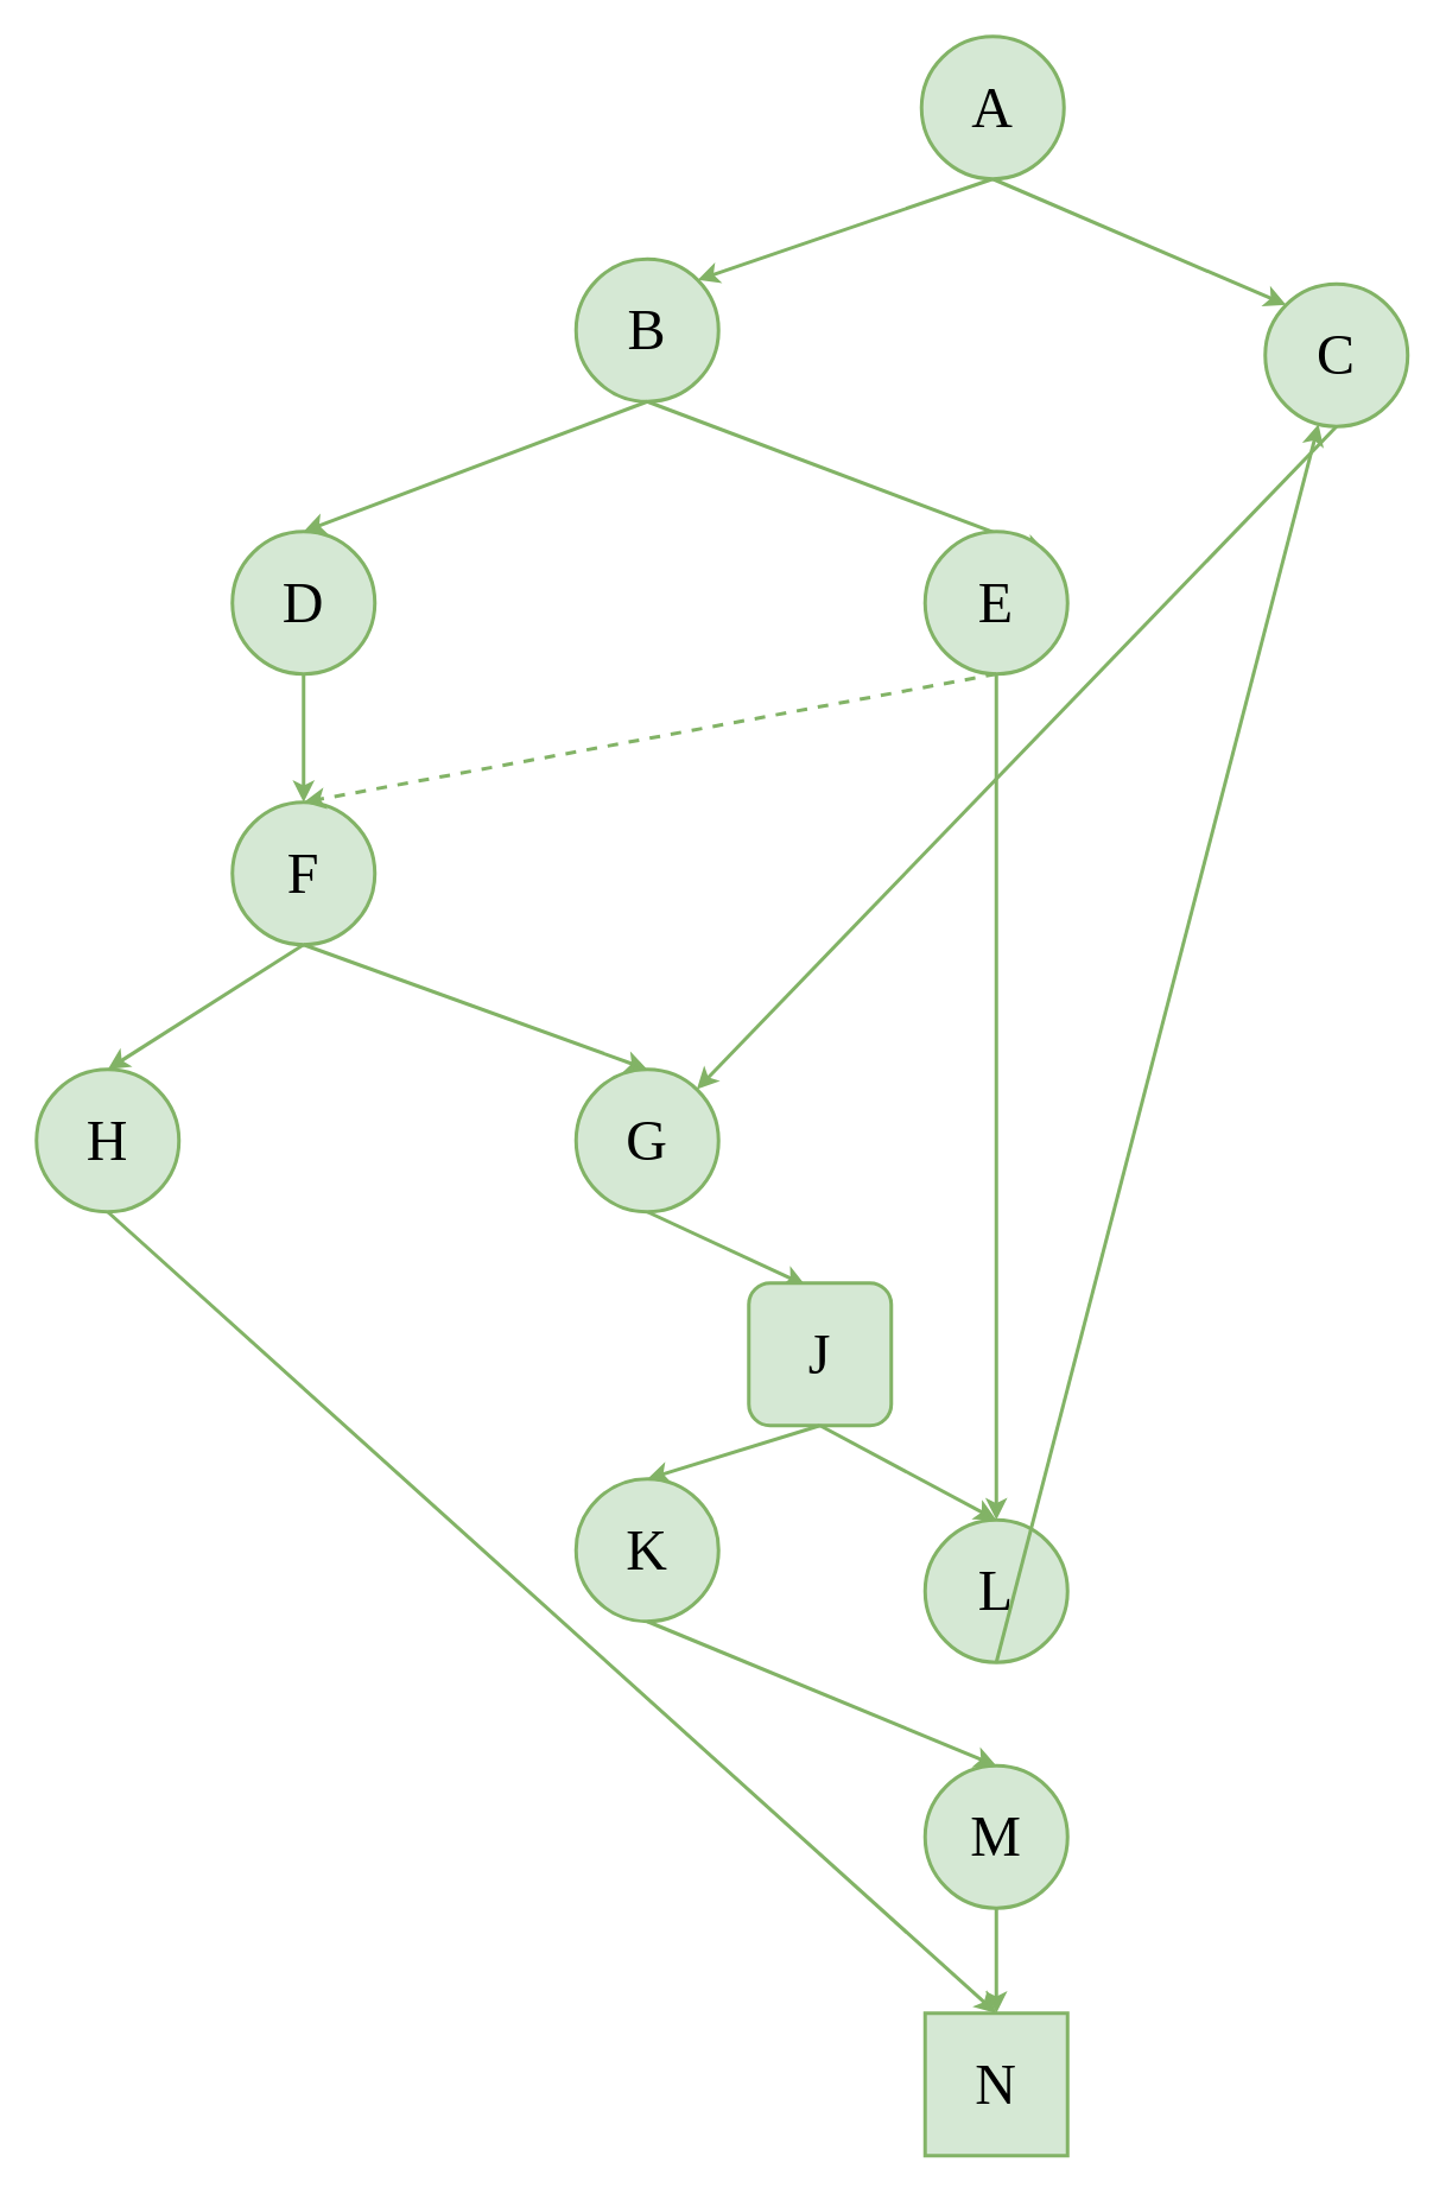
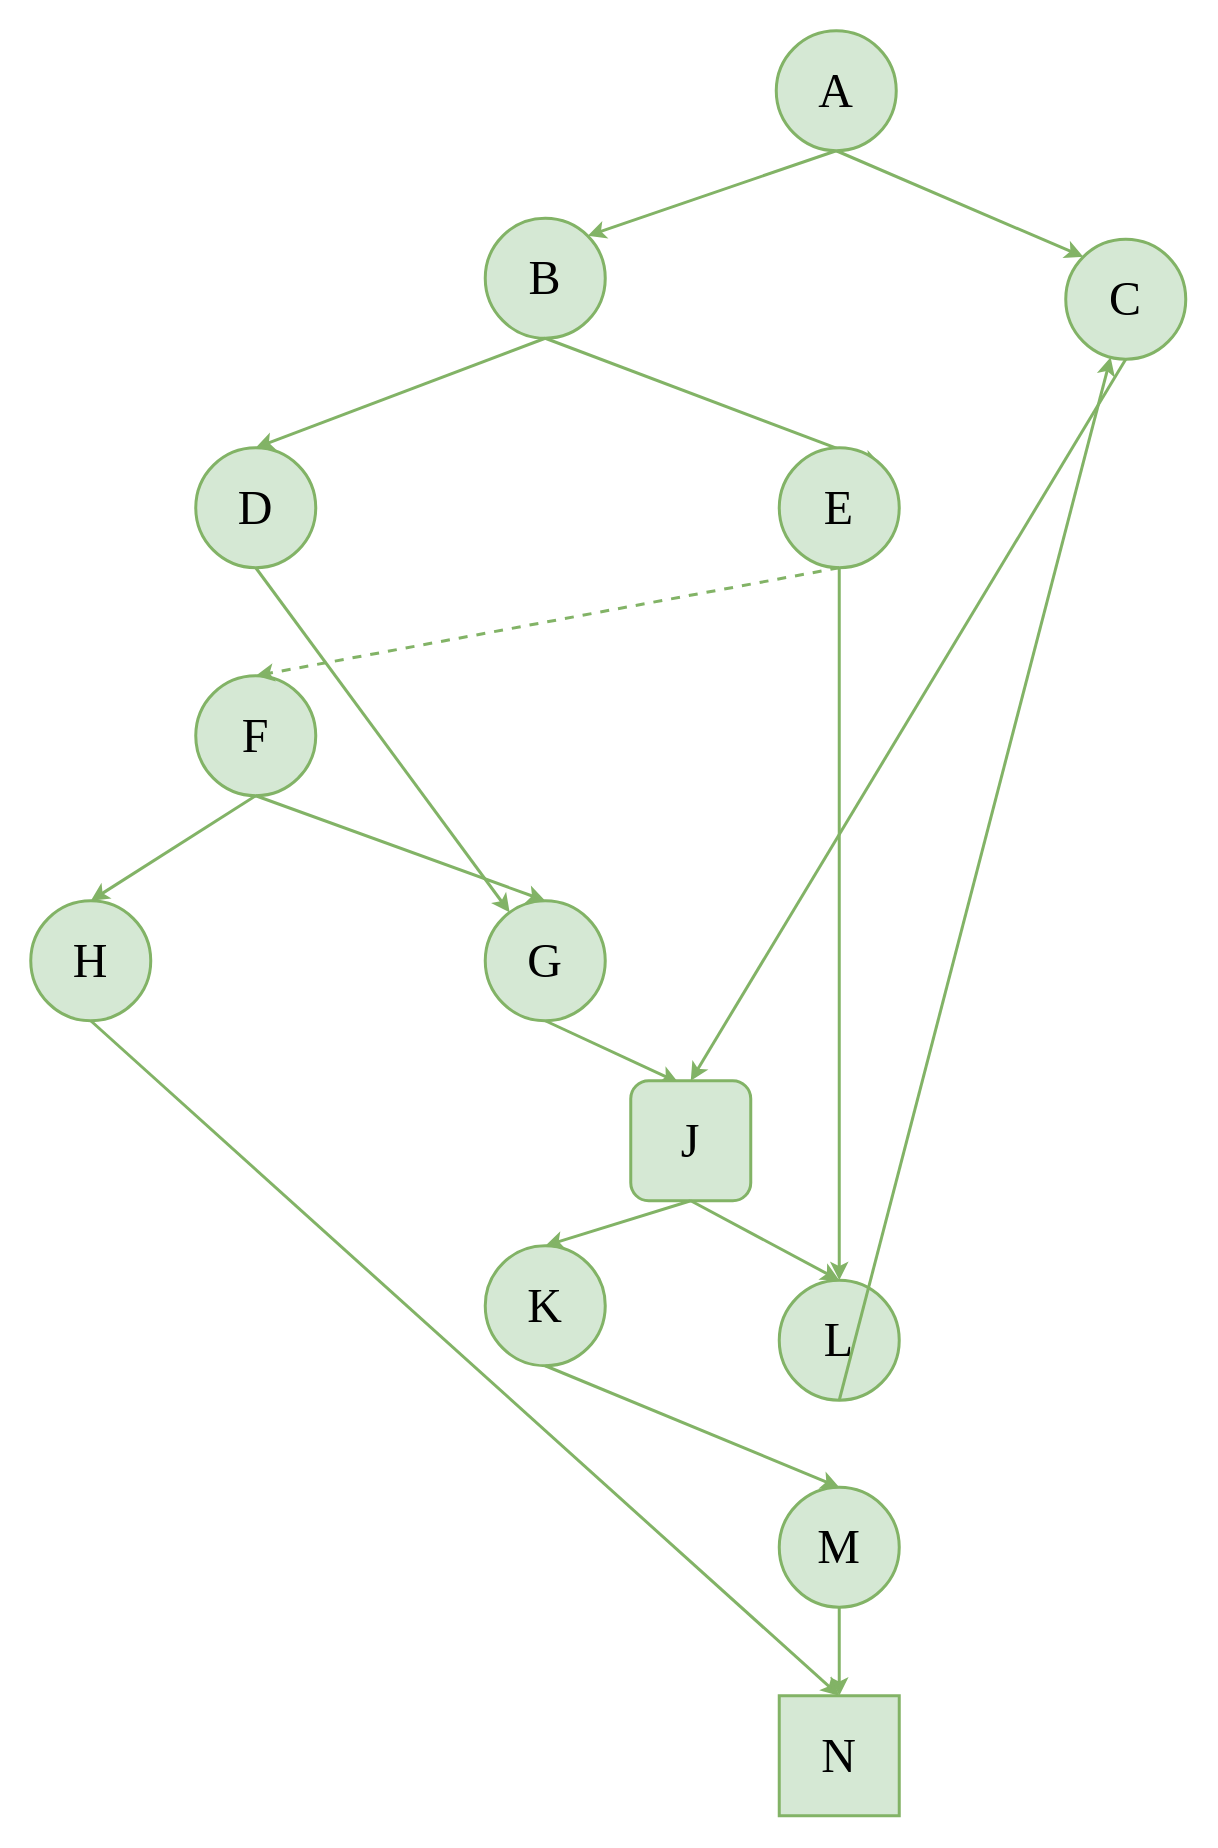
  <mxCell id="0" />
  <mxCell id="1" parent="0" />
  <mxCell id="2" style="edgeStyle=none;rounded=0;orthogonalLoop=1;jettySize=auto;html=1;exitX=0.5;exitY=1;exitDx=0;exitDy=0;entryX=1;entryY=0;entryDx=0;entryDy=0;labelBackgroundColor=none;strokeColor=#82b366;fontColor=default;strokeWidth=2;fillColor=#d5e8d4;" parent="1" source="4" target="7" edge="1"><mxGeometry relative="1" as="geometry" /></mxCell>
  <mxCell id="3" style="edgeStyle=none;rounded=0;orthogonalLoop=1;jettySize=auto;html=1;exitX=0.5;exitY=1;exitDx=0;exitDy=0;entryX=0;entryY=0;entryDx=0;entryDy=0;labelBackgroundColor=none;strokeColor=#82b366;fontColor=default;strokeWidth=2;fillColor=#d5e8d4;" parent="1" source="4" target="9" edge="1"><mxGeometry relative="1" as="geometry" /></mxCell>
  <mxCell id="4" value="A" style="ellipse;whiteSpace=wrap;html=1;aspect=fixed;fontFamily=Monaco;fontSize=32;labelBackgroundColor=none;fillColor=#d5e8d4;strokeColor=#82b366;strokeWidth=2;" parent="1" vertex="1"><mxGeometry x="517" y="20" width="80" height="80" as="geometry" /></mxCell>
  <mxCell id="5" style="edgeStyle=none;rounded=0;orthogonalLoop=1;jettySize=auto;html=1;entryX=1;entryY=0;entryDx=0;entryDy=0;labelBackgroundColor=none;strokeColor=#82b366;fontColor=default;strokeWidth=2;exitX=0.5;exitY=1;exitDx=0;exitDy=0;fillColor=#d5e8d4;" parent="1" source="7" target="13" edge="1"><mxGeometry relative="1" as="geometry"><mxPoint x="400" y="220" as="sourcePoint" /></mxGeometry></mxCell>
- <mxCell id="6" style="edgeStyle=none;rounded=0;orthogonalLoop=1;jettySize=auto;html=1;exitX=0.5;exitY=1;exitDx=0;exitDy=0;labelBackgroundColor=none;strokeColor=#82b366;fontColor=default;strokeWidth=2;fillColor=#d5e8d4;entryX=0.5;entryY=0;entryDx=0;entryDy=0;" parent="1" source="19" target="10" edge="1"><mxGeometry relative="1" as="geometry" /></mxCell>
+ <mxCell id="6" style="edgeStyle=none;rounded=0;orthogonalLoop=1;jettySize=auto;html=1;exitX=0.5;exitY=1;exitDx=0;exitDy=0;labelBackgroundColor=none;strokeColor=#82b366;fontColor=default;strokeWidth=2;fillColor=#d5e8d4;" parent="1" source="19" target="18" edge="1"><mxGeometry relative="1" as="geometry" /></mxCell>
  <mxCell id="7" value="B" style="ellipse;whiteSpace=wrap;html=1;aspect=fixed;fontFamily=Monaco;fontSize=32;labelBackgroundColor=none;fillColor=#d5e8d4;strokeColor=#82b366;strokeWidth=2;" parent="1" vertex="1"><mxGeometry x="323" y="145" width="80" height="80" as="geometry" /></mxCell>
- <mxCell id="8" style="edgeStyle=none;rounded=0;orthogonalLoop=1;jettySize=auto;html=1;exitX=0.5;exitY=1;exitDx=0;exitDy=0;labelBackgroundColor=none;strokeColor=#82b366;fontColor=default;strokeWidth=2;fillColor=#d5e8d4;" parent="1" source="9" target="18" edge="1"><mxGeometry relative="1" as="geometry" /></mxCell>
+ <mxCell id="8" style="edgeStyle=none;rounded=0;orthogonalLoop=1;jettySize=auto;html=1;exitX=0.5;exitY=1;exitDx=0;exitDy=0;labelBackgroundColor=none;strokeColor=#82b366;fontColor=default;strokeWidth=2;entryX=0.5;entryY=0;entryDx=0;entryDy=0;fillColor=#d5e8d4;" parent="1" source="9" target="15" edge="1"><mxGeometry relative="1" as="geometry" /></mxCell>
  <mxCell id="9" value="C" style="ellipse;whiteSpace=wrap;html=1;aspect=fixed;fontFamily=Monaco;fontSize=32;labelBackgroundColor=none;fillColor=#d5e8d4;strokeColor=#82b366;strokeWidth=2;" parent="1" vertex="1"><mxGeometry x="710" y="159" width="80" height="80" as="geometry" /></mxCell>
  <mxCell id="10" value="F" style="ellipse;whiteSpace=wrap;html=1;aspect=fixed;fontFamily=Monaco;fontSize=32;labelBackgroundColor=none;fillColor=#d5e8d4;strokeColor=#82b366;strokeWidth=2;" parent="1" vertex="1"><mxGeometry x="130" y="450" width="80" height="80" as="geometry" /></mxCell>
  <mxCell id="11" style="edgeStyle=none;rounded=0;orthogonalLoop=1;jettySize=auto;html=1;exitX=0.5;exitY=1;exitDx=0;exitDy=0;entryX=0.5;entryY=0;entryDx=0;entryDy=0;labelBackgroundColor=none;strokeColor=#82b366;fontColor=default;strokeWidth=2;fillColor=#d5e8d4;" parent="1" source="13" target="24" edge="1"><mxGeometry relative="1" as="geometry" /></mxCell>
  <mxCell id="12" style="edgeStyle=none;rounded=0;orthogonalLoop=1;jettySize=auto;html=1;exitX=0.5;exitY=1;exitDx=0;exitDy=0;entryX=0.5;entryY=0;entryDx=0;entryDy=0;labelBackgroundColor=none;strokeColor=#82b366;fontColor=default;strokeWidth=2;fillColor=#d5e8d4;" parent="1" source="10" target="17" edge="1"><mxGeometry relative="1" as="geometry" /></mxCell>
  <mxCell id="13" value="E" style="ellipse;whiteSpace=wrap;html=1;aspect=fixed;fontFamily=Monaco;fontSize=32;labelBackgroundColor=none;fillColor=#d5e8d4;strokeColor=#82b366;strokeWidth=2;" parent="1" vertex="1"><mxGeometry x="519" y="298" width="80" height="80" as="geometry" /></mxCell>
  <mxCell id="14" style="edgeStyle=none;rounded=0;orthogonalLoop=1;jettySize=auto;html=1;entryX=0.398;entryY=0.016;entryDx=0;entryDy=0;labelBackgroundColor=none;strokeColor=#82b366;fontColor=default;strokeWidth=2;fillColor=#d5e8d4;entryPerimeter=0;exitX=0.5;exitY=1;exitDx=0;exitDy=0;" parent="1" source="18" target="15" edge="1"><mxGeometry relative="1" as="geometry"><mxPoint x="490" y="790" as="sourcePoint" /></mxGeometry></mxCell>
  <mxCell id="15" value="J" style="whiteSpace=wrap;html=1;aspect=fixed;fontFamily=Monaco;fontSize=32;labelBackgroundColor=none;fillColor=#d5e8d4;strokeColor=#82b366;strokeWidth=2;rounded=1;" parent="1" vertex="1"><mxGeometry x="420" y="720" width="80" height="80" as="geometry" /></mxCell>
  <mxCell id="16" style="edgeStyle=none;rounded=0;orthogonalLoop=1;jettySize=auto;html=1;exitX=0.5;exitY=1;exitDx=0;exitDy=0;entryX=0.5;entryY=0;entryDx=0;entryDy=0;labelBackgroundColor=none;strokeColor=#82b366;fontColor=default;strokeWidth=2;fillColor=#d5e8d4;" parent="1" source="10" target="18" edge="1"><mxGeometry relative="1" as="geometry" /></mxCell>
  <mxCell id="17" value="H" style="ellipse;whiteSpace=wrap;html=1;aspect=fixed;fontFamily=Monaco;fontSize=32;labelBackgroundColor=none;fillColor=#d5e8d4;strokeColor=#82b366;strokeWidth=2;" parent="1" vertex="1"><mxGeometry x="20" y="600" width="80" height="80" as="geometry" /></mxCell>
  <mxCell id="18" value="G" style="ellipse;whiteSpace=wrap;html=1;aspect=fixed;fontFamily=Monaco;fontSize=32;labelBackgroundColor=none;fillColor=#d5e8d4;strokeColor=#82b366;strokeWidth=2;" parent="1" vertex="1"><mxGeometry x="323" y="600" width="80" height="80" as="geometry" /></mxCell>
  <mxCell id="19" value="D" style="ellipse;whiteSpace=wrap;html=1;aspect=fixed;fontFamily=Monaco;fontSize=32;labelBackgroundColor=none;fillColor=#d5e8d4;strokeColor=#82b366;strokeWidth=2;" vertex="1" parent="1"><mxGeometry x="130" y="298" width="80" height="80" as="geometry" /></mxCell>
  <mxCell id="20" style="edgeStyle=none;rounded=0;orthogonalLoop=1;jettySize=auto;html=1;exitX=0.5;exitY=1;exitDx=0;exitDy=0;entryX=0.5;entryY=0;entryDx=0;entryDy=0;labelBackgroundColor=none;strokeColor=#82b366;fontColor=default;strokeWidth=2;fillColor=#d5e8d4;" edge="1" parent="1" source="7" target="19"><mxGeometry relative="1" as="geometry"><mxPoint x="385" y="223" as="sourcePoint" /><mxPoint x="361" y="422" as="targetPoint" /></mxGeometry></mxCell>
  <mxCell id="21" style="edgeStyle=none;rounded=0;orthogonalLoop=1;jettySize=auto;html=1;exitX=0.5;exitY=1;exitDx=0;exitDy=0;labelBackgroundColor=none;strokeColor=#82b366;fontColor=default;strokeWidth=2;fillColor=#d5e8d4;entryX=0.5;entryY=0;entryDx=0;entryDy=0;dashed=1;" edge="1" parent="1" source="13" target="10"><mxGeometry relative="1" as="geometry"><mxPoint x="270" y="390" as="sourcePoint" /><mxPoint x="245" y="453" as="targetPoint" /></mxGeometry></mxCell>
  <mxCell id="22" style="edgeStyle=none;rounded=0;orthogonalLoop=1;jettySize=auto;html=1;exitX=0.5;exitY=1;exitDx=0;exitDy=0;entryX=0.5;entryY=0;entryDx=0;entryDy=0;labelBackgroundColor=none;strokeColor=#82b366;fontColor=default;strokeWidth=2;fillColor=#d5e8d4;" edge="1" parent="1" target="23" source="17"><mxGeometry relative="1" as="geometry"><mxPoint x="443" y="640" as="sourcePoint" /></mxGeometry></mxCell>
  <mxCell id="23" value="N" style="whiteSpace=wrap;html=1;aspect=fixed;fontFamily=Monaco;fontSize=32;labelBackgroundColor=none;fillColor=#d5e8d4;strokeColor=#82b366;strokeWidth=2;rounded=0;" vertex="1" parent="1"><mxGeometry x="519" y="1130" width="80" height="80" as="geometry" /></mxCell>
  <mxCell id="24" value="L" style="ellipse;whiteSpace=wrap;html=1;aspect=fixed;fontFamily=Monaco;fontSize=32;labelBackgroundColor=none;fillColor=#d5e8d4;strokeColor=#82b366;strokeWidth=2;" vertex="1" parent="1"><mxGeometry x="519" y="853" width="80" height="80" as="geometry" /></mxCell>
  <mxCell id="25" value="K" style="ellipse;whiteSpace=wrap;html=1;aspect=fixed;fontFamily=Monaco;fontSize=32;labelBackgroundColor=none;fillColor=#d5e8d4;strokeColor=#82b366;strokeWidth=2;" vertex="1" parent="1"><mxGeometry x="323" y="830" width="80" height="80" as="geometry" /></mxCell>
  <mxCell id="26" style="edgeStyle=none;rounded=0;orthogonalLoop=1;jettySize=auto;html=1;exitX=0.5;exitY=1;exitDx=0;exitDy=0;entryX=0.5;entryY=0;entryDx=0;entryDy=0;labelBackgroundColor=none;strokeColor=#82b366;fontColor=default;strokeWidth=2;fillColor=#d5e8d4;" edge="1" parent="1" source="15" target="25"><mxGeometry relative="1" as="geometry"><mxPoint x="680" y="410" as="sourcePoint" /><mxPoint x="774" y="762" as="targetPoint" /></mxGeometry></mxCell>
  <mxCell id="27" style="edgeStyle=none;rounded=0;orthogonalLoop=1;jettySize=auto;html=1;exitX=0.5;exitY=1;exitDx=0;exitDy=0;entryX=0.5;entryY=0;entryDx=0;entryDy=0;labelBackgroundColor=none;strokeColor=#82b366;fontColor=default;strokeWidth=2;fillColor=#d5e8d4;" edge="1" parent="1" source="15" target="24"><mxGeometry relative="1" as="geometry"><mxPoint x="580" y="590" as="sourcePoint" /><mxPoint x="720" y="700" as="targetPoint" /></mxGeometry></mxCell>
  <mxCell id="28" value="M" style="ellipse;whiteSpace=wrap;html=1;aspect=fixed;fontFamily=Monaco;fontSize=32;labelBackgroundColor=none;fillColor=#d5e8d4;strokeColor=#82b366;strokeWidth=2;" vertex="1" parent="1"><mxGeometry x="519" y="991" width="80" height="80" as="geometry" /></mxCell>
  <mxCell id="29" style="edgeStyle=none;rounded=0;orthogonalLoop=1;jettySize=auto;html=1;exitX=0.5;exitY=1;exitDx=0;exitDy=0;labelBackgroundColor=none;strokeColor=#82b366;fontColor=default;strokeWidth=2;fillColor=#d5e8d4;" edge="1" parent="1" source="24" target="9"><mxGeometry relative="1" as="geometry"><mxPoint x="590" y="720" as="sourcePoint" /><mxPoint x="570" y="860" as="targetPoint" /></mxGeometry></mxCell>
  <mxCell id="30" style="edgeStyle=none;rounded=0;orthogonalLoop=1;jettySize=auto;html=1;entryX=0.5;entryY=0;entryDx=0;entryDy=0;labelBackgroundColor=none;strokeColor=#82b366;fontColor=default;strokeWidth=2;fillColor=#d5e8d4;exitX=0.5;exitY=1;exitDx=0;exitDy=0;" edge="1" parent="1" source="28" target="23"><mxGeometry relative="1" as="geometry"><mxPoint x="550" y="960" as="sourcePoint" /><mxPoint x="560" y="880" as="targetPoint" /></mxGeometry></mxCell>
  <mxCell id="31" style="edgeStyle=none;rounded=0;orthogonalLoop=1;jettySize=auto;html=1;exitX=0.5;exitY=1;exitDx=0;exitDy=0;labelBackgroundColor=none;strokeColor=#82b366;fontColor=default;strokeWidth=2;fillColor=#d5e8d4;entryX=0.5;entryY=0;entryDx=0;entryDy=0;" edge="1" parent="1" source="25" target="28"><mxGeometry relative="1" as="geometry"><mxPoint x="710" y="900" as="sourcePoint" /><mxPoint x="586" y="930" as="targetPoint" /></mxGeometry></mxCell>
